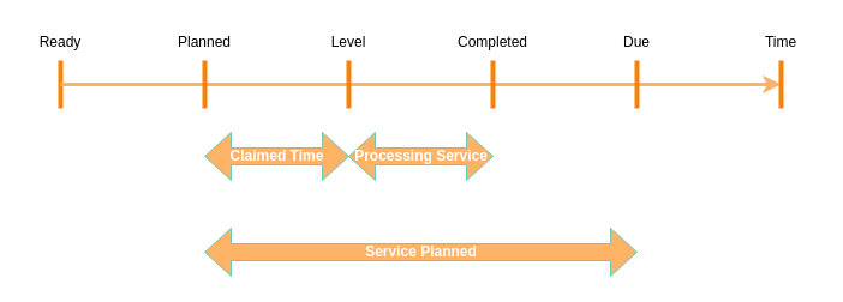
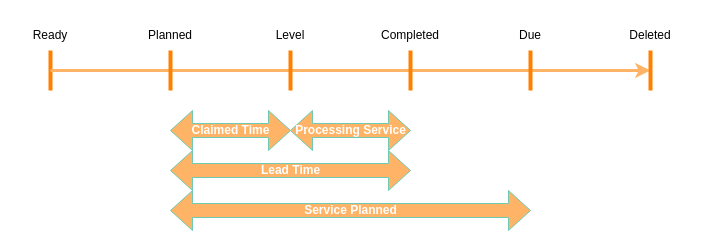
  <mxCell id="0" />
  <mxCell id="1" parent="0" />
  <mxCell id="2" value="" style="endArrow=none;html=1;rounded=0;strokeColor=#FF8000;strokeWidth=4;" edge="1" parent="1"><mxGeometry width="50" height="50" relative="1" as="geometry"><mxPoint x="50" y="90" as="sourcePoint" /><mxPoint x="50" y="50" as="targetPoint" /></mxGeometry></mxCell>
  <mxCell id="3" value="Ready" style="text;html=1;strokeColor=none;fillColor=none;align=center;verticalAlign=middle;whiteSpace=wrap;rounded=0;" vertex="1" parent="1"><mxGeometry x="20" y="20" width="60" height="30" as="geometry" /></mxCell>
  <mxCell id="4" value="Planned" style="text;html=1;strokeColor=none;fillColor=none;align=center;verticalAlign=middle;whiteSpace=wrap;rounded=0;" vertex="1" parent="1"><mxGeometry x="140" y="20" width="60" height="30" as="geometry" /></mxCell>
  <mxCell id="5" value="Level" style="text;html=1;strokeColor=none;fillColor=none;align=center;verticalAlign=middle;whiteSpace=wrap;rounded=0;" vertex="1" parent="1"><mxGeometry x="255" y="20" width="70" height="30" as="geometry" /></mxCell>
  <mxCell id="6" value="Completed" style="text;html=1;strokeColor=none;fillColor=none;align=center;verticalAlign=middle;whiteSpace=wrap;rounded=0;" vertex="1" parent="1"><mxGeometry x="380" y="20" width="60" height="30" as="geometry" /></mxCell>
  <mxCell id="7" value="Due" style="text;html=1;strokeColor=none;fillColor=none;align=center;verticalAlign=middle;whiteSpace=wrap;rounded=0;" vertex="1" parent="1"><mxGeometry x="500" y="20" width="60" height="30" as="geometry" /></mxCell>
- <mxCell id="8" value="Time" style="text;html=1;strokeColor=none;fillColor=none;align=center;verticalAlign=middle;whiteSpace=wrap;rounded=0;" vertex="1" parent="1"><mxGeometry x="620" y="20" width="60" height="30" as="geometry" /></mxCell>
+ <mxCell id="8" value="Deleted" style="text;html=1;strokeColor=none;fillColor=none;align=center;verticalAlign=middle;whiteSpace=wrap;rounded=0;" vertex="1" parent="1"><mxGeometry x="620" y="20" width="60" height="30" as="geometry" /></mxCell>
  <mxCell id="9" value="&lt;b&gt;&lt;font color=&quot;#ffffff&quot;&gt;Claimed Time&lt;/font&gt;&lt;/b&gt;" style="html=1;shadow=0;dashed=0;align=center;verticalAlign=middle;shape=mxgraph.arrows2.twoWayArrow;dy=0.65;dx=22;strokeColor=#6ccbb2;fillColor=#FFB366;" vertex="1" parent="1"><mxGeometry x="170" y="110" width="120" height="40" as="geometry" /></mxCell>
  <mxCell id="10" value="&lt;font color=&quot;#ffffff&quot;&gt;&lt;b&gt;Processing Service&lt;br&gt;&lt;/b&gt;&lt;/font&gt;" style="html=1;shadow=0;dashed=0;align=center;verticalAlign=middle;shape=mxgraph.arrows2.twoWayArrow;dy=0.65;dx=22;strokeColor=#6ccbb2;fillColor=#FFB366;" vertex="1" parent="1"><mxGeometry x="290" y="110" width="120" height="40" as="geometry" /></mxCell>
+ <mxCell id="11" value="&lt;font color=&quot;#ffffff&quot;&gt;&lt;b&gt;Lead Time&lt;br&gt;&lt;/b&gt;&lt;/font&gt;" style="html=1;shadow=0;dashed=0;align=center;verticalAlign=middle;shape=mxgraph.arrows2.twoWayArrow;dy=0.65;dx=22;strokeColor=#6ccbb2;fillColor=#FFB366;" vertex="1" parent="1"><mxGeometry x="170" y="150" width="240" height="40" as="geometry" /></mxCell>
  <mxCell id="12" value="&lt;font color=&quot;#ffffff&quot;&gt;&lt;b&gt;Service Planned&lt;br&gt;&lt;/b&gt;&lt;/font&gt;" style="html=1;shadow=0;dashed=0;align=center;verticalAlign=middle;shape=mxgraph.arrows2.twoWayArrow;dy=0.65;dx=22;strokeColor=#6ccbb2;fillColor=#FFB366;" vertex="1" parent="1"><mxGeometry x="170" y="190" width="360" height="40" as="geometry" /></mxCell>
  <mxCell id="13" value="" style="endArrow=classic;html=1;rounded=0;strokeWidth=3;strokeColor=#FFB366;" edge="1" parent="1"><mxGeometry width="50" height="50" relative="1" as="geometry"><mxPoint x="50" y="70" as="sourcePoint" /><mxPoint x="650" y="70" as="targetPoint" /></mxGeometry></mxCell>
  <mxCell id="14" value="" style="endArrow=none;html=1;rounded=0;strokeColor=#FF8000;strokeWidth=4;" edge="1" parent="1"><mxGeometry width="50" height="50" relative="1" as="geometry"><mxPoint x="170" y="90" as="sourcePoint" /><mxPoint x="170" y="50" as="targetPoint" /></mxGeometry></mxCell>
  <mxCell id="15" value="" style="endArrow=none;html=1;rounded=0;strokeColor=#FF8000;strokeWidth=4;" edge="1" parent="1"><mxGeometry width="50" height="50" relative="1" as="geometry"><mxPoint x="290" y="90" as="sourcePoint" /><mxPoint x="290" y="50" as="targetPoint" /></mxGeometry></mxCell>
  <mxCell id="16" value="" style="endArrow=none;html=1;rounded=0;strokeColor=#FF8000;strokeWidth=4;" edge="1" parent="1"><mxGeometry width="50" height="50" relative="1" as="geometry"><mxPoint x="410" y="90" as="sourcePoint" /><mxPoint x="410" y="50" as="targetPoint" /></mxGeometry></mxCell>
  <mxCell id="17" value="" style="endArrow=none;html=1;rounded=0;strokeColor=#FF8000;strokeWidth=4;" edge="1" parent="1"><mxGeometry width="50" height="50" relative="1" as="geometry"><mxPoint x="530" y="90" as="sourcePoint" /><mxPoint x="530" y="50" as="targetPoint" /></mxGeometry></mxCell>
  <mxCell id="18" value="" style="endArrow=none;html=1;rounded=0;strokeColor=#FF8000;strokeWidth=4;" edge="1" parent="1"><mxGeometry width="50" height="50" relative="1" as="geometry"><mxPoint x="650" y="90" as="sourcePoint" /><mxPoint x="650" y="50" as="targetPoint" /></mxGeometry></mxCell>
